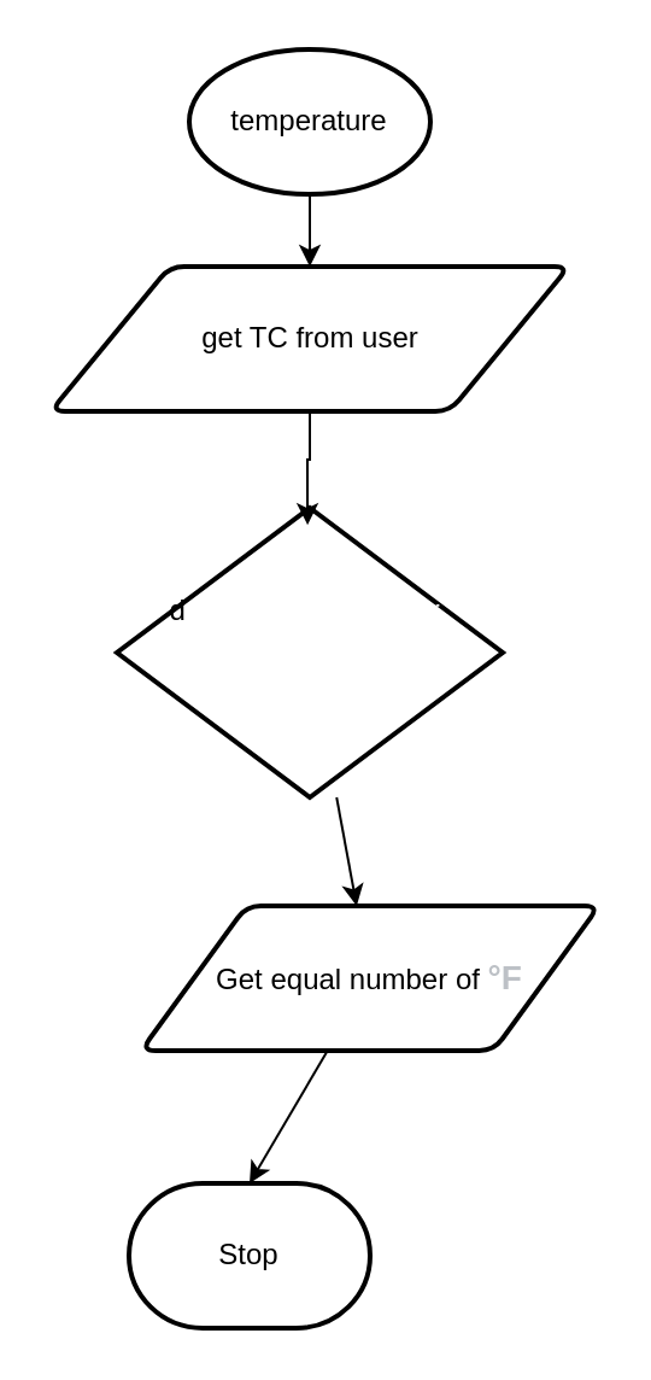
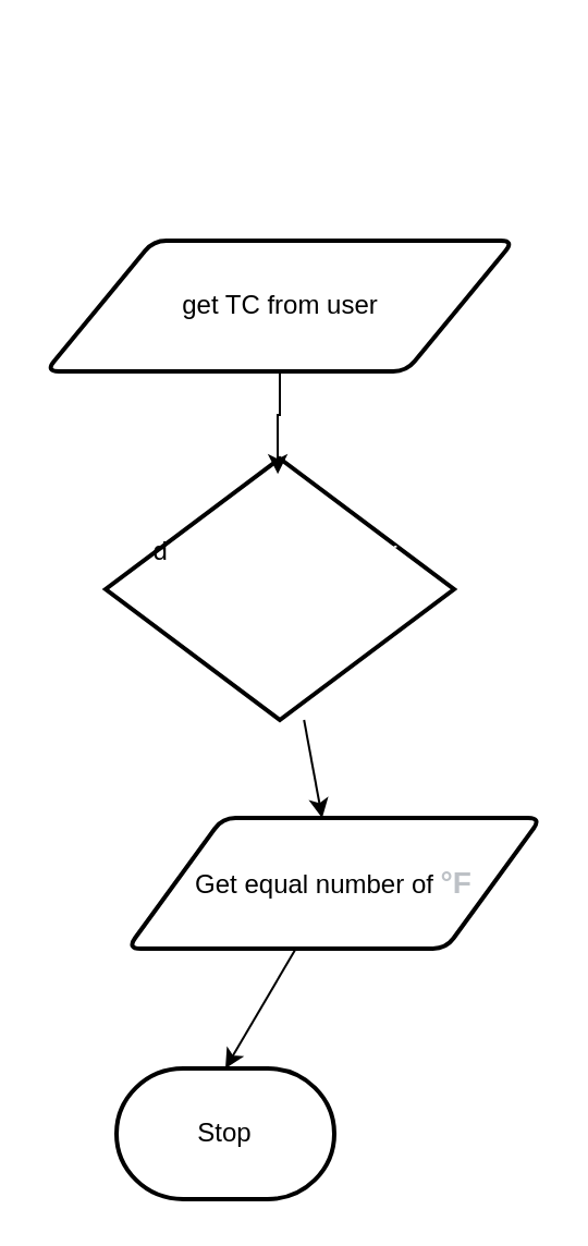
  <mxCell id="0" />
  <mxCell id="1" parent="0" />
- <mxCell id="2" style="edgeStyle=none;html=1;" edge="1" parent="1" source="3" target="10"><mxGeometry relative="1" as="geometry" /></mxCell>
- <mxCell id="3" value="temperature" style="strokeWidth=2;html=1;shape=mxgraph.flowchart.start_1;whiteSpace=wrap;" vertex="1" parent="1"><mxGeometry x="78" y="20" width="100" height="60" as="geometry" /></mxCell>
  <mxCell id="4" style="edgeStyle=none;html=1;" edge="1" parent="1" source="5" target="7"><mxGeometry relative="1" as="geometry" /></mxCell>
  <mxCell id="5" value="d&lt;font color=&quot;#ffffff&quot;&gt;o math with number&amp;nbsp;&lt;br&gt;&lt;span style=&quot;font-family: &amp;#34;lato&amp;#34; , sans-serif ; font-size: 14.667px ; text-align: left&quot;&gt;Tf = (9/5)*Tc+32&lt;/span&gt;&lt;/font&gt;&lt;div style=&quot;text-align: center&quot;&gt;&lt;b style=&quot;font-family: &amp;#34;arial&amp;#34; , sans-serif ; font-size: 14px ; text-align: left&quot;&gt;&lt;font color=&quot;#ffffff&quot;&gt;°&lt;/font&gt;&lt;/b&gt;&lt;/div&gt;" style="strokeWidth=2;html=1;shape=mxgraph.flowchart.decision;whiteSpace=wrap;" vertex="1" parent="1"><mxGeometry x="48" y="210" width="160" height="120" as="geometry" /></mxCell>
  <mxCell id="6" style="edgeStyle=none;html=1;entryX=0.5;entryY=0;entryDx=0;entryDy=0;entryPerimeter=0;" edge="1" parent="1" source="7" target="8"><mxGeometry relative="1" as="geometry" /></mxCell>
  <mxCell id="7" value="Get equal number of&amp;nbsp;&lt;b style=&quot;color: rgb(189 , 193 , 198) ; font-family: &amp;#34;arial&amp;#34; , sans-serif ; font-size: 14px ; text-align: left&quot;&gt;°F&lt;/b&gt;" style="shape=parallelogram;html=1;strokeWidth=2;perimeter=parallelogramPerimeter;whiteSpace=wrap;rounded=1;arcSize=12;size=0.23;" vertex="1" parent="1"><mxGeometry x="58" y="375" width="190" height="60" as="geometry" /></mxCell>
  <mxCell id="8" value="Stop" style="strokeWidth=2;html=1;shape=mxgraph.flowchart.terminator;whiteSpace=wrap;" vertex="1" parent="1"><mxGeometry x="53" y="490" width="100" height="60" as="geometry" /></mxCell>
  <mxCell id="9" style="edgeStyle=orthogonalEdgeStyle;html=1;entryX=0.494;entryY=0.059;entryDx=0;entryDy=0;entryPerimeter=0;rounded=0;" edge="1" parent="1" source="10" target="5"><mxGeometry relative="1" as="geometry" /></mxCell>
  <mxCell id="10" value="get TC from user" style="shape=parallelogram;html=1;strokeWidth=2;perimeter=parallelogramPerimeter;whiteSpace=wrap;rounded=1;arcSize=12;size=0.23;" vertex="1" parent="1"><mxGeometry x="20.5" y="110" width="215" height="60" as="geometry" /></mxCell>
